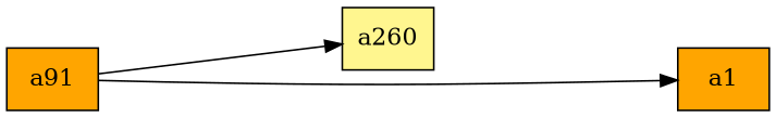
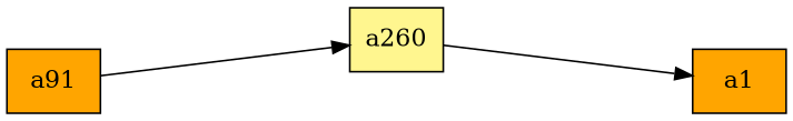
  digraph {
    rankdir=LR
    ranksep=2.0
    node [fillcolor=orange shape=record style=filled]
    n1 [fillcolor=khaki1 label="{a260}"]
    n2 [label="{a1}"]
    n3 [label="{a91}"]
-   n3 -> n2
+   n1 -> n2
    n3 -> n1
  }
